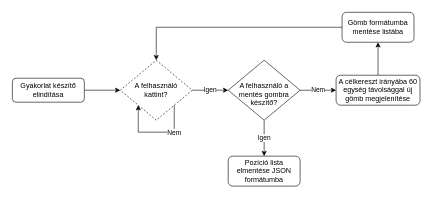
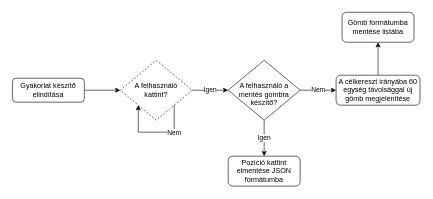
  <mxCell id="0" />
  <mxCell id="1" parent="0" />
  <mxCell id="2" style="edgeStyle=orthogonalEdgeStyle;rounded=0;orthogonalLoop=1;jettySize=auto;html=1;" edge="1" parent="1" source="3" target="5"><mxGeometry relative="1" as="geometry" /></mxCell>
  <mxCell id="3" value="Gyakorlat készítő elindítása" style="rounded=1;whiteSpace=wrap;html=1;fontSize=12;glass=0;strokeWidth=1;shadow=0;" parent="1" vertex="1"><mxGeometry x="20" y="130" width="120" height="40" as="geometry" /></mxCell>
  <mxCell id="4" value="Igen" style="edgeStyle=orthogonalEdgeStyle;rounded=0;orthogonalLoop=1;jettySize=auto;html=1;" edge="1" parent="1" source="5" target="8"><mxGeometry relative="1" as="geometry" /></mxCell>
  <mxCell id="5" value="A felhasználó kattint?" style="rhombus;whiteSpace=wrap;html=1;shadow=0;fontFamily=Helvetica;fontSize=12;align=center;strokeWidth=1;spacing=6;spacingTop=0;dashed=1;" parent="1" vertex="1"><mxGeometry x="200" y="100" width="120" height="100" as="geometry" /></mxCell>
  <mxCell id="6" value="Igen" style="edgeStyle=orthogonalEdgeStyle;rounded=0;orthogonalLoop=1;jettySize=auto;html=1;" edge="1" parent="1" source="8" target="11"><mxGeometry relative="1" as="geometry" /></mxCell>
  <mxCell id="7" value="Nem" style="edgeStyle=orthogonalEdgeStyle;rounded=0;orthogonalLoop=1;jettySize=auto;html=1;" edge="1" parent="1" source="8" target="13"><mxGeometry relative="1" as="geometry"><Array as="points"><mxPoint x="520" y="150" /><mxPoint x="520" y="150" /></Array></mxGeometry></mxCell>
  <mxCell id="8" value="A felhasználó a mentés gombra készítő?" style="rhombus;whiteSpace=wrap;html=1;shadow=0;fontFamily=Helvetica;fontSize=12;align=center;strokeWidth=1;spacing=6;spacingTop=14;" parent="1" vertex="1"><mxGeometry x="380" y="100" width="120" height="100" as="geometry" /></mxCell>
  <mxCell id="9" style="edgeStyle=orthogonalEdgeStyle;rounded=0;orthogonalLoop=1;jettySize=auto;html=1;entryX=0;entryY=1;entryDx=0;entryDy=0;exitX=1;exitY=1;exitDx=0;exitDy=0;" edge="1" parent="1" source="5" target="5"><mxGeometry relative="1" as="geometry"><mxPoint x="350" y="220" as="sourcePoint" /><Array as="points"><mxPoint x="290" y="220" /><mxPoint x="230" y="220" /></Array></mxGeometry></mxCell>
  <mxCell id="10" value="Nem" style="edgeLabel;html=1;align=center;verticalAlign=middle;resizable=0;points=[];" vertex="1" connectable="0" parent="9"><mxGeometry x="-0.381" relative="1" as="geometry"><mxPoint as="offset" /></mxGeometry></mxCell>
- <mxCell id="11" value="Pozíció lista elmentése JSON formátumba" style="rounded=1;whiteSpace=wrap;html=1;shadow=0;strokeWidth=1;spacing=2;spacingTop=0;" vertex="1" parent="1"><mxGeometry x="380" y="260" width="120" height="50" as="geometry" /></mxCell>
+ <mxCell id="11" value="Pozíció kattint elmentése JSON formátumba" style="rounded=1;whiteSpace=wrap;html=1;shadow=0;strokeWidth=1;spacing=2;spacingTop=0;" vertex="1" parent="1"><mxGeometry x="380" y="260" width="120" height="50" as="geometry" /></mxCell>
  <mxCell id="12" value="" style="edgeStyle=orthogonalEdgeStyle;rounded=0;orthogonalLoop=1;jettySize=auto;html=1;" edge="1" parent="1" source="13" target="15"><mxGeometry relative="1" as="geometry" /></mxCell>
  <mxCell id="13" value="A célkereszt irányába 60 egység távolsággal új gömb megjelenítése" style="rounded=1;whiteSpace=wrap;html=1;shadow=0;strokeWidth=1;spacing=0;spacingTop=0;" vertex="1" parent="1"><mxGeometry x="560" y="125" width="140" height="50" as="geometry" /></mxCell>
- <mxCell id="14" style="edgeStyle=orthogonalEdgeStyle;rounded=0;orthogonalLoop=1;jettySize=auto;html=1;entryX=0.5;entryY=0;entryDx=0;entryDy=0;" edge="1" parent="1" source="15" target="5"><mxGeometry relative="1" as="geometry" /></mxCell>
  <mxCell id="15" value="Gömb formátumba mentése listába" style="whiteSpace=wrap;html=1;rounded=1;shadow=0;strokeWidth=1;spacing=0;spacingTop=0;" vertex="1" parent="1"><mxGeometry x="570" y="20" width="120" height="50" as="geometry" /></mxCell>
